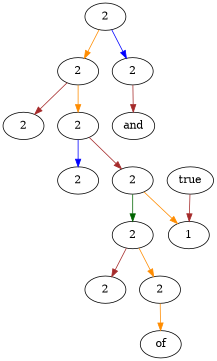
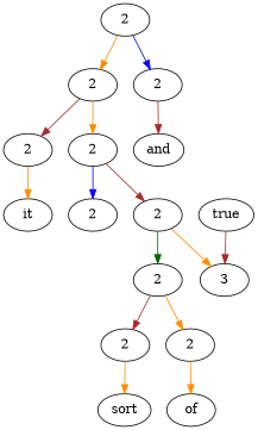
  digraph {
    edge [color=darkorange]
    n1 [label=2]
    n2 [label=2]
    n3 [label=2]
    n4 [label=2]
    n5 [label=2]
    n6 [label=and]
+   n7 [label=it]
    n8 [label=2]
    n9 [label=2]
    n10 [label=2]
-   n11 [label=1]
+   n11 [label=3]
    n12 [label=2]
    n13 [label=2]
+   n14 [label=sort]
    n15 [label=of]
    n16 [label=true]
    n1 -> n2
    n1 -> n3 [color=blue]
    n2 -> n4 [color=brown]
    n2 -> n5
    n3 -> n6 [color=brown]
+   n4 -> n7
    n5 -> n8 [color=blue]
    n5 -> n9 [color=brown]
    n9 -> n10 [color=darkgreen]
    n9 -> n11
    n10 -> n12 [color=brown]
    n10 -> n13
+   n12 -> n14
    n13 -> n15
    n16 -> n11 [color=brown]
  }
